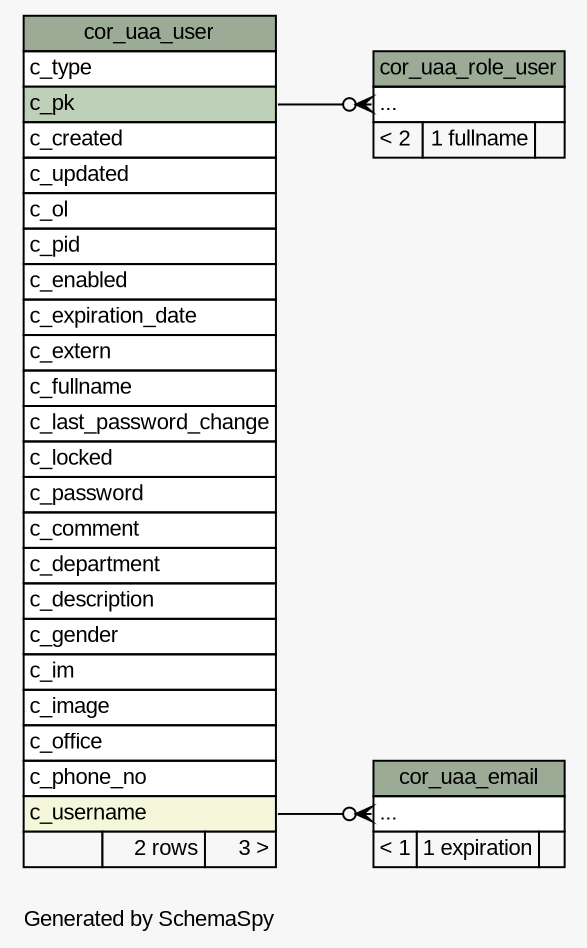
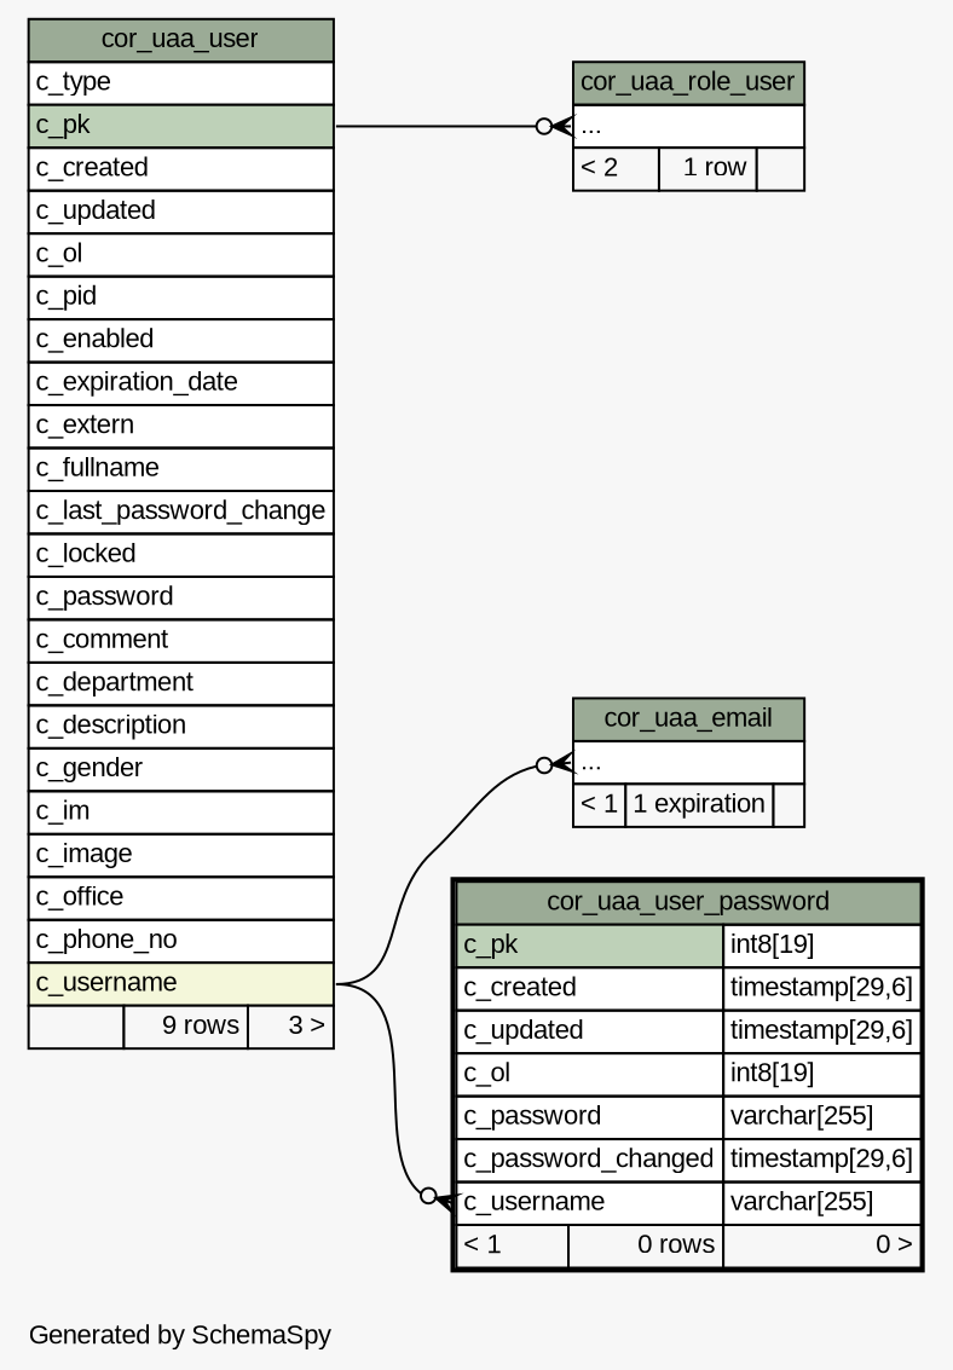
  digraph {
    bgcolor="#f7f7f7"
    fontname="Liberation Sans"
    fontsize=11
    label="\nGenerated by SchemaSpy"
    labeljust=l
    nodesep=0.18
    rankdir=RL
    ranksep=0.46
    node [fontname="Liberation Sans" fontsize=11 shape=plaintext]
    edge [arrowhead=none arrowsize=0.8 arrowtail=crowodot dir=back fontname="Liberation Sans" headport="c_username:e" tailport="elipses:w"]
    n1 [label=<     <TABLE BORDER="0" CELLBORDER="1" CELLSPACING="0" BGCOLOR="#ffffff">       <TR><TD COLSPAN="3" BGCOLOR="#9bab96" ALIGN="CENTER">cor_uaa_email</TD></TR>       <TR><TD PORT="elipses" COLSPAN="3" ALIGN="LEFT">...</TD></TR>       <TR><TD ALIGN="LEFT" BGCOLOR="#f7f7f7">&lt; 1</TD><TD ALIGN="RIGHT" BGCOLOR="#f7f7f7">1 expiration</TD><TD ALIGN="RIGHT" BGCOLOR="#f7f7f7">  </TD></TR>     </TABLE>>]
-   n2 [label=<     <TABLE BORDER="0" CELLBORDER="1" CELLSPACING="0" BGCOLOR="#ffffff">       <TR><TD COLSPAN="3" BGCOLOR="#9bab96" ALIGN="CENTER">cor_uaa_user</TD></TR>       <TR><TD PORT="c_type" COLSPAN="3" ALIGN="LEFT">c_type</TD></TR>       <TR><TD PORT="c_pk" COLSPAN="3" BGCOLOR="#bed1b8" ALIGN="LEFT">c_pk</TD></TR>       <TR><TD PORT="c_created" COLSPAN="3" ALIGN="LEFT">c_created</TD></TR>       <TR><TD PORT="c_updated" COLSPAN="3" ALIGN="LEFT">c_updated</TD></TR>       <TR><TD PORT="c_ol" COLSPAN="3" ALIGN="LEFT">c_ol</TD></TR>       <TR><TD PORT="c_pid" COLSPAN="3" ALIGN="LEFT">c_pid</TD></TR>       <TR><TD PORT="c_enabled" COLSPAN="3" ALIGN="LEFT">c_enabled</TD></TR>       <TR><TD PORT="c_expiration_date" COLSPAN="3" ALIGN="LEFT">c_expiration_date</TD></TR>       <TR><TD PORT="c_extern" COLSPAN="3" ALIGN="LEFT">c_extern</TD></TR>       <TR><TD PORT="c_fullname" COLSPAN="3" ALIGN="LEFT">c_fullname</TD></TR>       <TR><TD PORT="c_last_password_change" COLSPAN="3" ALIGN="LEFT">c_last_password_change</TD></TR>       <TR><TD PORT="c_locked" COLSPAN="3" ALIGN="LEFT">c_locked</TD></TR>       <TR><TD PORT="c_password" COLSPAN="3" ALIGN="LEFT">c_password</TD></TR>       <TR><TD PORT="c_comment" COLSPAN="3" ALIGN="LEFT">c_comment</TD></TR>       <TR><TD PORT="c_department" COLSPAN="3" ALIGN="LEFT">c_department</TD></TR>       <TR><TD PORT="c_description" COLSPAN="3" ALIGN="LEFT">c_description</TD></TR>       <TR><TD PORT="c_gender" COLSPAN="3" ALIGN="LEFT">c_gender</TD></TR>       <TR><TD PORT="c_im" COLSPAN="3" ALIGN="LEFT">c_im</TD></TR>       <TR><TD PORT="c_image" COLSPAN="3" ALIGN="LEFT">c_image</TD></TR>       <TR><TD PORT="c_office" COLSPAN="3" ALIGN="LEFT">c_office</TD></TR>       <TR><TD PORT="c_phone_no" COLSPAN="3" ALIGN="LEFT">c_phone_no</TD></TR>       <TR><TD PORT="c_username" COLSPAN="3" BGCOLOR="#f4f7da" ALIGN="LEFT">c_username</TD></TR>       <TR><TD ALIGN="LEFT" BGCOLOR="#f7f7f7">  </TD><TD ALIGN="RIGHT" BGCOLOR="#f7f7f7">2 rows</TD><TD ALIGN="RIGHT" BGCOLOR="#f7f7f7">3 &gt;</TD></TR>     </TABLE>>]
-   n3 [label=<     <TABLE BORDER="0" CELLBORDER="1" CELLSPACING="0" BGCOLOR="#ffffff">       <TR><TD COLSPAN="3" BGCOLOR="#9bab96" ALIGN="CENTER">cor_uaa_role_user</TD></TR>       <TR><TD PORT="elipses" COLSPAN="3" ALIGN="LEFT">...</TD></TR>       <TR><TD ALIGN="LEFT" BGCOLOR="#f7f7f7">&lt; 2</TD><TD ALIGN="RIGHT" BGCOLOR="#f7f7f7">1 fullname</TD><TD ALIGN="RIGHT" BGCOLOR="#f7f7f7">  </TD></TR>     </TABLE>>]
+   n2 [label=<     <TABLE BORDER="0" CELLBORDER="1" CELLSPACING="0" BGCOLOR="#ffffff">       <TR><TD COLSPAN="3" BGCOLOR="#9bab96" ALIGN="CENTER">cor_uaa_user</TD></TR>       <TR><TD PORT="c_type" COLSPAN="3" ALIGN="LEFT">c_type</TD></TR>       <TR><TD PORT="c_pk" COLSPAN="3" BGCOLOR="#bed1b8" ALIGN="LEFT">c_pk</TD></TR>       <TR><TD PORT="c_created" COLSPAN="3" ALIGN="LEFT">c_created</TD></TR>       <TR><TD PORT="c_updated" COLSPAN="3" ALIGN="LEFT">c_updated</TD></TR>       <TR><TD PORT="c_ol" COLSPAN="3" ALIGN="LEFT">c_ol</TD></TR>       <TR><TD PORT="c_pid" COLSPAN="3" ALIGN="LEFT">c_pid</TD></TR>       <TR><TD PORT="c_enabled" COLSPAN="3" ALIGN="LEFT">c_enabled</TD></TR>       <TR><TD PORT="c_expiration_date" COLSPAN="3" ALIGN="LEFT">c_expiration_date</TD></TR>       <TR><TD PORT="c_extern" COLSPAN="3" ALIGN="LEFT">c_extern</TD></TR>       <TR><TD PORT="c_fullname" COLSPAN="3" ALIGN="LEFT">c_fullname</TD></TR>       <TR><TD PORT="c_last_password_change" COLSPAN="3" ALIGN="LEFT">c_last_password_change</TD></TR>       <TR><TD PORT="c_locked" COLSPAN="3" ALIGN="LEFT">c_locked</TD></TR>       <TR><TD PORT="c_password" COLSPAN="3" ALIGN="LEFT">c_password</TD></TR>       <TR><TD PORT="c_comment" COLSPAN="3" ALIGN="LEFT">c_comment</TD></TR>       <TR><TD PORT="c_department" COLSPAN="3" ALIGN="LEFT">c_department</TD></TR>       <TR><TD PORT="c_description" COLSPAN="3" ALIGN="LEFT">c_description</TD></TR>       <TR><TD PORT="c_gender" COLSPAN="3" ALIGN="LEFT">c_gender</TD></TR>       <TR><TD PORT="c_im" COLSPAN="3" ALIGN="LEFT">c_im</TD></TR>       <TR><TD PORT="c_image" COLSPAN="3" ALIGN="LEFT">c_image</TD></TR>       <TR><TD PORT="c_office" COLSPAN="3" ALIGN="LEFT">c_office</TD></TR>       <TR><TD PORT="c_phone_no" COLSPAN="3" ALIGN="LEFT">c_phone_no</TD></TR>       <TR><TD PORT="c_username" COLSPAN="3" BGCOLOR="#f4f7da" ALIGN="LEFT">c_username</TD></TR>       <TR><TD ALIGN="LEFT" BGCOLOR="#f7f7f7">  </TD><TD ALIGN="RIGHT" BGCOLOR="#f7f7f7">9 rows</TD><TD ALIGN="RIGHT" BGCOLOR="#f7f7f7">3 &gt;</TD></TR>     </TABLE>>]
+   n3 [label=<     <TABLE BORDER="0" CELLBORDER="1" CELLSPACING="0" BGCOLOR="#ffffff">       <TR><TD COLSPAN="3" BGCOLOR="#9bab96" ALIGN="CENTER">cor_uaa_role_user</TD></TR>       <TR><TD PORT="elipses" COLSPAN="3" ALIGN="LEFT">...</TD></TR>       <TR><TD ALIGN="LEFT" BGCOLOR="#f7f7f7">&lt; 2</TD><TD ALIGN="RIGHT" BGCOLOR="#f7f7f7">1 row</TD><TD ALIGN="RIGHT" BGCOLOR="#f7f7f7">  </TD></TR>     </TABLE>>]
+   n4 [label=<     <TABLE BORDER="2" CELLBORDER="1" CELLSPACING="0" BGCOLOR="#ffffff">       <TR><TD COLSPAN="3" BGCOLOR="#9bab96" ALIGN="CENTER">cor_uaa_user_password</TD></TR>       <TR><TD PORT="c_pk" COLSPAN="2" BGCOLOR="#bed1b8" ALIGN="LEFT">c_pk</TD><TD PORT="c_pk.type" ALIGN="LEFT">int8[19]</TD></TR>       <TR><TD PORT="c_created" COLSPAN="2" ALIGN="LEFT">c_created</TD><TD PORT="c_created.type" ALIGN="LEFT">timestamp[29,6]</TD></TR>       <TR><TD PORT="c_updated" COLSPAN="2" ALIGN="LEFT">c_updated</TD><TD PORT="c_updated.type" ALIGN="LEFT">timestamp[29,6]</TD></TR>       <TR><TD PORT="c_ol" COLSPAN="2" ALIGN="LEFT">c_ol</TD><TD PORT="c_ol.type" ALIGN="LEFT">int8[19]</TD></TR>       <TR><TD PORT="c_password" COLSPAN="2" ALIGN="LEFT">c_password</TD><TD PORT="c_password.type" ALIGN="LEFT">varchar[255]</TD></TR>       <TR><TD PORT="c_password_changed" COLSPAN="2" ALIGN="LEFT">c_password_changed</TD><TD PORT="c_password_changed.type" ALIGN="LEFT">timestamp[29,6]</TD></TR>       <TR><TD PORT="c_username" COLSPAN="2" ALIGN="LEFT">c_username</TD><TD PORT="c_username.type" ALIGN="LEFT">varchar[255]</TD></TR>       <TR><TD ALIGN="LEFT" BGCOLOR="#f7f7f7">&lt; 1</TD><TD ALIGN="RIGHT" BGCOLOR="#f7f7f7">0 rows</TD><TD ALIGN="RIGHT" BGCOLOR="#f7f7f7">0 &gt;</TD></TR>     </TABLE>>]
    n1 -> n2
    n3 -> n2 [headport="c_pk:e"]
+   n4 -> n2 [tailport="c_username:w"]
  }
